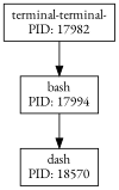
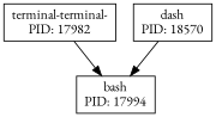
  digraph {
    fontname="EB Garamond"
    node [fontname="EB Garamond" shape=box]
    edge [fontname="EB Garamond"]
    n1 [label="terminal-terminal-\nPID: 17982"]
    n2 [label="bash\nPID: 17994"]
    n3 [label="dash\nPID: 18570"]
    n1 -> n2
-   n2 -> n3
+   n3 -> n2
  }
